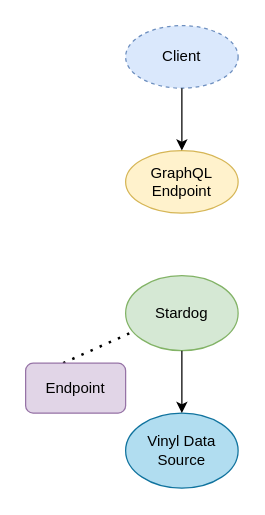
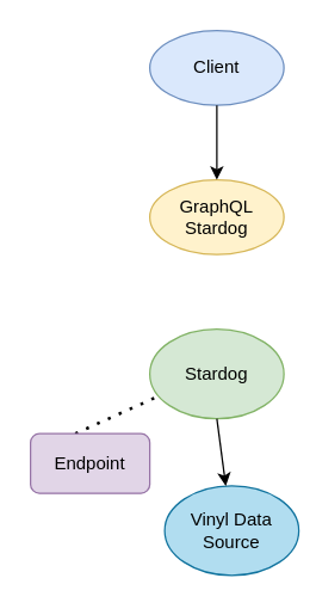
  <mxCell id="0" />
  <mxCell id="1" parent="0" />
- <mxCell id="2" value="Client" style="ellipse;whiteSpace=wrap;html=1;fillColor=#dae8fc;strokeColor=#6c8ebf;dashed=1;" vertex="1" parent="1"><mxGeometry x="100" y="20" width="90" height="50" as="geometry" /></mxCell>
- <mxCell id="3" value="GraphQL Endpoint" style="ellipse;whiteSpace=wrap;html=1;fillColor=#fff2cc;strokeColor=#d6b656;" vertex="1" parent="1"><mxGeometry x="100" y="120" width="90" height="50" as="geometry" /></mxCell>
+ <mxCell id="2" value="Client" style="ellipse;whiteSpace=wrap;html=1;fillColor=#dae8fc;strokeColor=#6c8ebf;" vertex="1" parent="1"><mxGeometry x="100" y="20" width="90" height="50" as="geometry" /></mxCell>
+ <mxCell id="3" value="GraphQL Stardog" style="ellipse;whiteSpace=wrap;html=1;fillColor=#fff2cc;strokeColor=#d6b656;" vertex="1" parent="1"><mxGeometry x="100" y="120" width="90" height="50" as="geometry" /></mxCell>
  <mxCell id="4" value="" style="endArrow=classic;html=1;rounded=0;exitX=0.5;exitY=1;exitDx=0;exitDy=0;" edge="1" parent="1" source="2" target="3"><mxGeometry width="50" height="50" relative="1" as="geometry"><mxPoint x="140" y="370" as="sourcePoint" /><mxPoint x="190" y="320" as="targetPoint" /></mxGeometry></mxCell>
  <mxCell id="5" value="Stardog" style="ellipse;whiteSpace=wrap;html=1;fillColor=#d5e8d4;strokeColor=#82b366;" vertex="1" parent="1"><mxGeometry x="100" y="220" width="90" height="60" as="geometry" /></mxCell>
- <mxCell id="6" value="Vinyl Data Source" style="ellipse;whiteSpace=wrap;html=1;fillColor=#b1ddf0;strokeColor=#10739e;" vertex="1" parent="1"><mxGeometry x="100" y="330" width="90" height="60" as="geometry" /></mxCell>
+ <mxCell id="6" value="Vinyl Data Source" style="ellipse;whiteSpace=wrap;html=1;fillColor=#b1ddf0;strokeColor=#10739e;" vertex="1" parent="1"><mxGeometry x="110" y="325" width="90" height="60" as="geometry" /></mxCell>
  <mxCell id="7" value="" style="endArrow=classic;html=1;rounded=0;" edge="1" parent="1" target="6"><mxGeometry width="50" height="50" relative="1" as="geometry"><mxPoint x="145" y="280" as="sourcePoint" /><mxPoint x="190" y="320" as="targetPoint" /></mxGeometry></mxCell>
  <mxCell id="8" value="" style="endArrow=none;dashed=1;html=1;dashPattern=1 3;strokeWidth=2;rounded=0;entryX=0.089;entryY=0.733;entryDx=0;entryDy=0;entryPerimeter=0;" edge="1" parent="1" target="5"><mxGeometry width="50" height="50" relative="1" as="geometry"><mxPoint x="50" y="290" as="sourcePoint" /><mxPoint x="190" y="320" as="targetPoint" /></mxGeometry></mxCell>
  <mxCell id="9" value="Endpoint" style="rounded=1;whiteSpace=wrap;html=1;fillColor=#e1d5e7;strokeColor=#9673a6;" vertex="1" parent="1"><mxGeometry x="20" y="290" width="80" height="40" as="geometry" /></mxCell>
